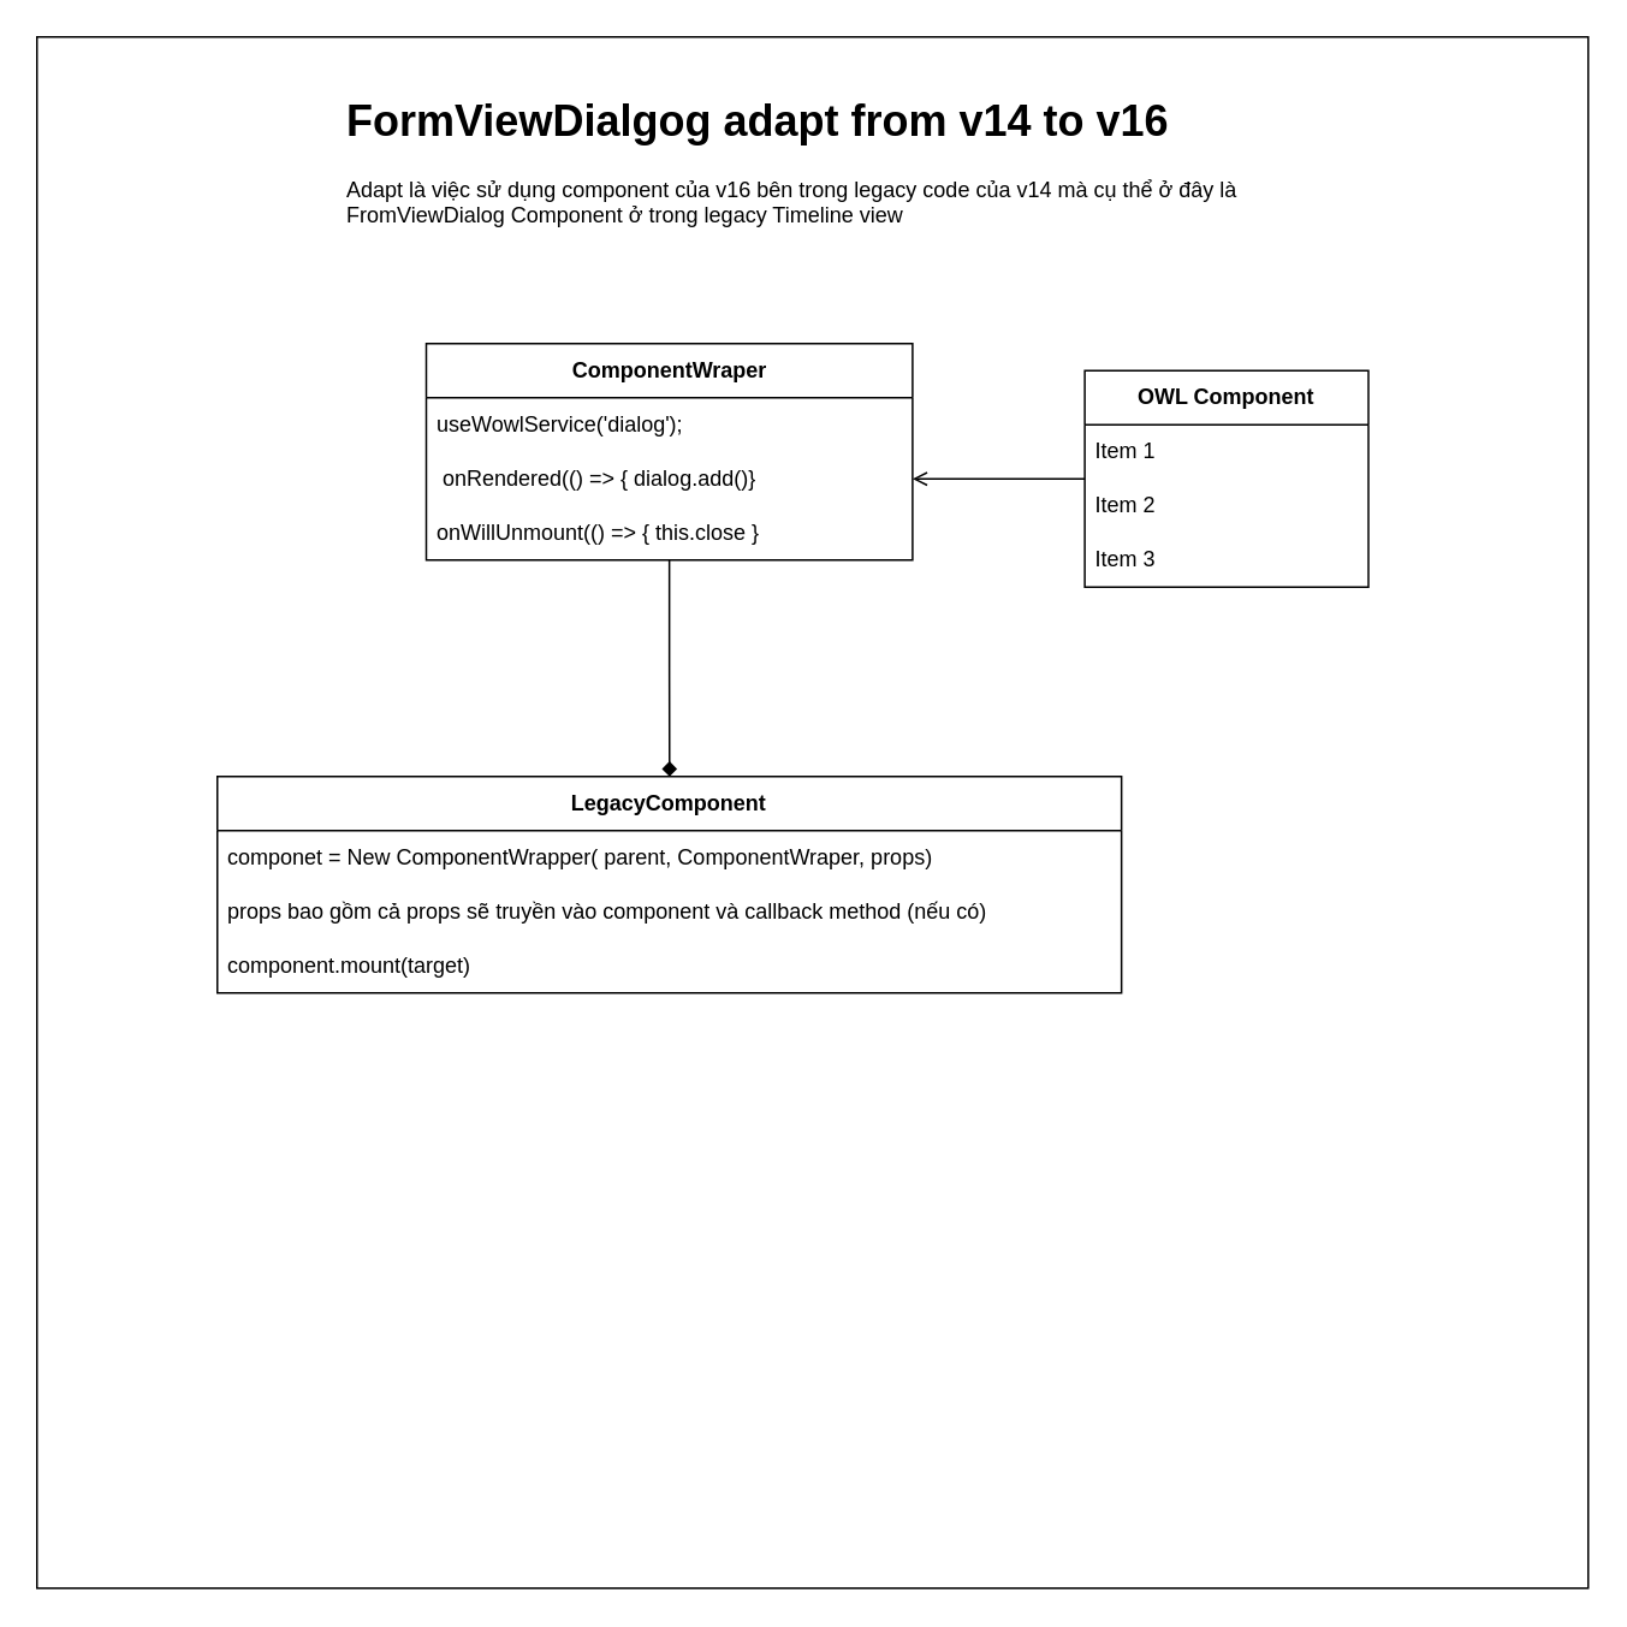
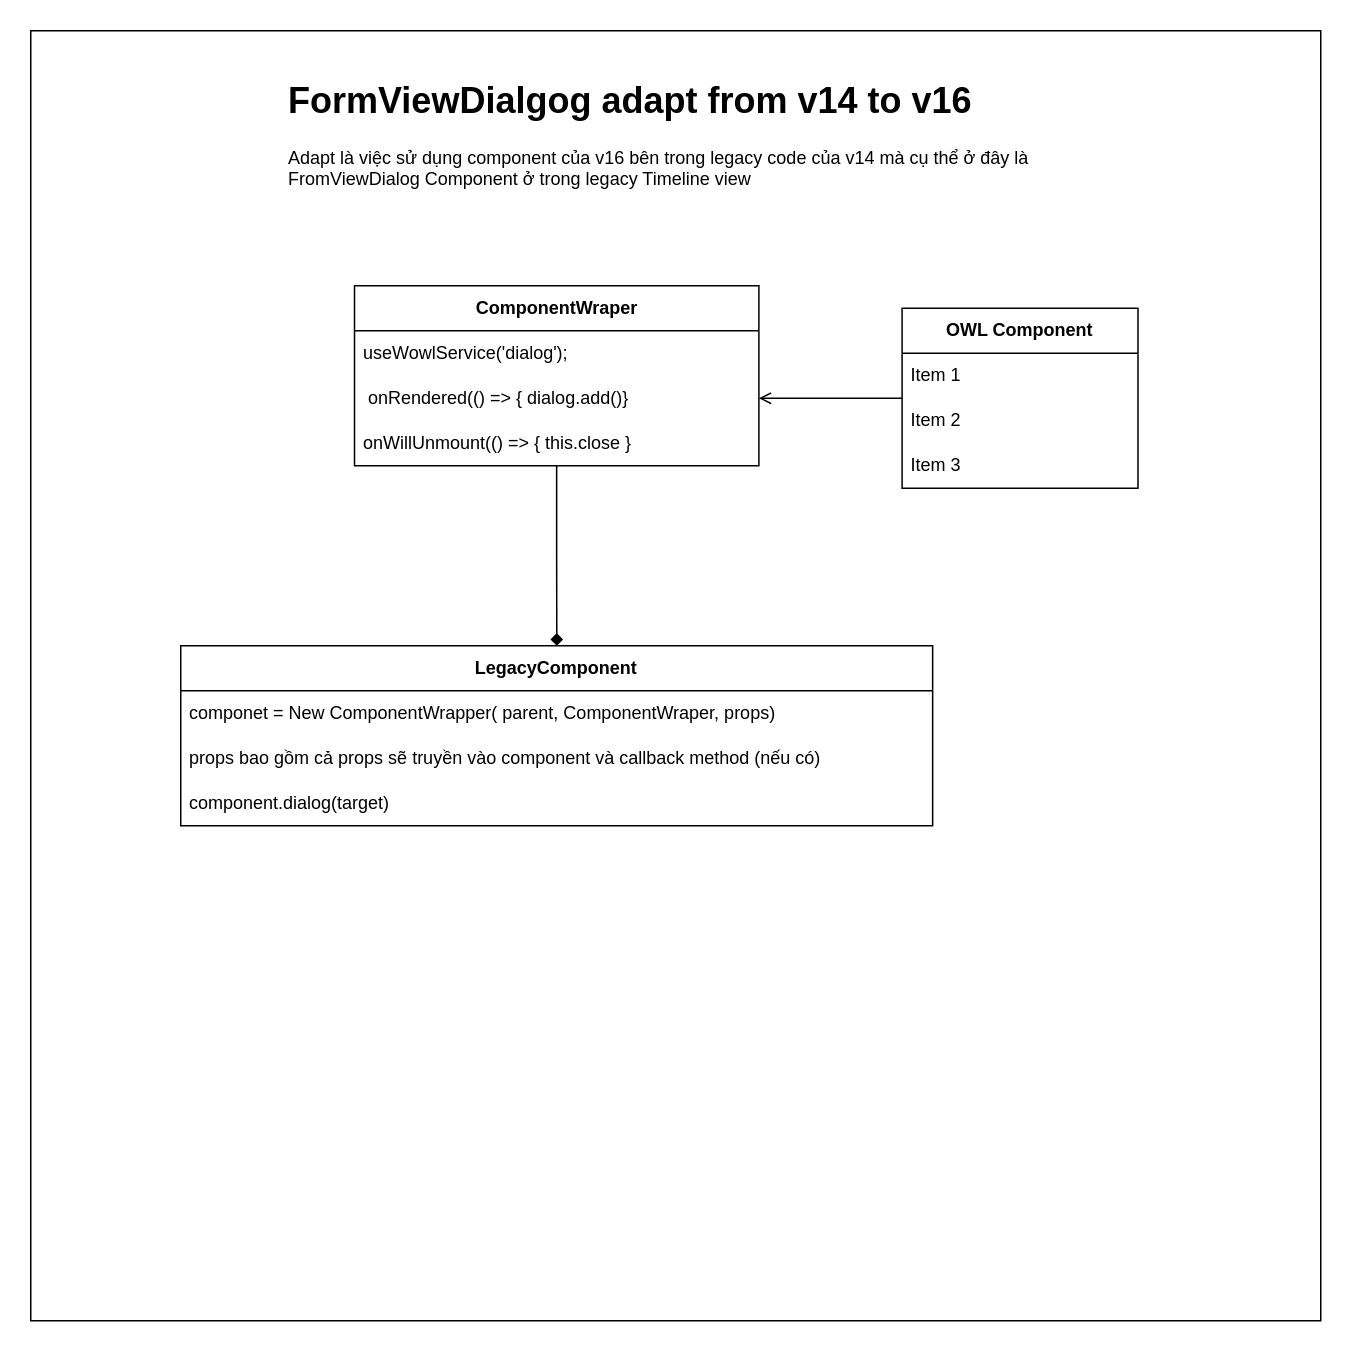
  <mxCell id="0" />
  <mxCell id="1" parent="0" />
  <mxCell id="2" value="" style="group" vertex="1" connectable="0" parent="1"><mxGeometry x="20" y="20" width="860" height="860" as="geometry" /></mxCell>
  <mxCell id="3" value="" style="whiteSpace=wrap;html=1;aspect=fixed;" vertex="1" parent="2"><mxGeometry width="860" height="860" as="geometry" /></mxCell>
  <mxCell id="4" value="&lt;h1&gt;FormViewDialgog adapt from v14 to v16&lt;/h1&gt;&lt;div&gt;Adapt là việc sử dụng component của v16 bên trong legacy code của v14 mà cụ thể ở đây là FromViewDialog Component ở trong legacy Timeline view&lt;/div&gt;" style="text;html=1;strokeColor=none;fillColor=none;spacing=5;spacingTop=-20;whiteSpace=wrap;overflow=hidden;rounded=0;" vertex="1" parent="2"><mxGeometry x="167.033" y="27.04" width="540.638" height="90.12" as="geometry" /></mxCell>
  <mxCell id="5" style="edgeStyle=orthogonalEdgeStyle;rounded=0;orthogonalLoop=1;jettySize=auto;html=1;endArrow=diamond;" edge="1" parent="2" source="6" target="15"><mxGeometry relative="1" as="geometry" /></mxCell>
  <mxCell id="6" value="&lt;b&gt;ComponentWraper&lt;/b&gt;" style="swimlane;fontStyle=0;childLayout=stackLayout;horizontal=1;startSize=30;horizontalStack=0;resizeParent=1;resizeParentMax=0;resizeLast=0;collapsible=1;marginBottom=0;whiteSpace=wrap;html=1;" vertex="1" parent="2"><mxGeometry x="215.836" y="170" width="269.589" height="120" as="geometry" /></mxCell>
  <mxCell id="7" value="useWowlService('dialog');" style="text;strokeColor=none;fillColor=none;align=left;verticalAlign=middle;spacingLeft=4;spacingRight=4;overflow=hidden;points=[[0,0.5],[1,0.5]];portConstraint=eastwest;rotatable=0;whiteSpace=wrap;html=1;" vertex="1" parent="6"><mxGeometry y="30" width="269.589" height="30" as="geometry" /></mxCell>
  <mxCell id="8" value="&amp;nbsp;onRendered(() =&amp;gt; { dialog.add()}" style="text;strokeColor=none;fillColor=none;align=left;verticalAlign=middle;spacingLeft=4;spacingRight=4;overflow=hidden;points=[[0,0.5],[1,0.5]];portConstraint=eastwest;rotatable=0;whiteSpace=wrap;html=1;" vertex="1" parent="6"><mxGeometry y="60" width="269.589" height="30" as="geometry" /></mxCell>
  <mxCell id="9" value="onWillUnmount(() =&amp;gt; { this.close }" style="text;strokeColor=none;fillColor=none;align=left;verticalAlign=middle;spacingLeft=4;spacingRight=4;overflow=hidden;points=[[0,0.5],[1,0.5]];portConstraint=eastwest;rotatable=0;whiteSpace=wrap;html=1;" vertex="1" parent="6"><mxGeometry y="90" width="269.589" height="30" as="geometry" /></mxCell>
  <mxCell id="10" style="edgeStyle=orthogonalEdgeStyle;rounded=0;orthogonalLoop=1;jettySize=auto;html=1;endArrow=open;" edge="1" parent="2" source="11" target="8"><mxGeometry relative="1" as="geometry" /></mxCell>
  <mxCell id="11" value="&lt;b&gt;OWL Component&lt;/b&gt;" style="swimlane;fontStyle=0;childLayout=stackLayout;horizontal=1;startSize=30;horizontalStack=0;resizeParent=1;resizeParentMax=0;resizeLast=0;collapsible=1;marginBottom=0;whiteSpace=wrap;html=1;" vertex="1" parent="2"><mxGeometry x="580.9" y="185.002" width="157.26" height="120" as="geometry" /></mxCell>
  <mxCell id="12" value="Item 1" style="text;strokeColor=none;fillColor=none;align=left;verticalAlign=middle;spacingLeft=4;spacingRight=4;overflow=hidden;points=[[0,0.5],[1,0.5]];portConstraint=eastwest;rotatable=0;whiteSpace=wrap;html=1;" vertex="1" parent="11"><mxGeometry y="30" width="157.26" height="30" as="geometry" /></mxCell>
  <mxCell id="13" value="Item 2" style="text;strokeColor=none;fillColor=none;align=left;verticalAlign=middle;spacingLeft=4;spacingRight=4;overflow=hidden;points=[[0,0.5],[1,0.5]];portConstraint=eastwest;rotatable=0;whiteSpace=wrap;html=1;" vertex="1" parent="11"><mxGeometry y="60" width="157.26" height="30" as="geometry" /></mxCell>
  <mxCell id="14" value="Item 3" style="text;strokeColor=none;fillColor=none;align=left;verticalAlign=middle;spacingLeft=4;spacingRight=4;overflow=hidden;points=[[0,0.5],[1,0.5]];portConstraint=eastwest;rotatable=0;whiteSpace=wrap;html=1;" vertex="1" parent="11"><mxGeometry y="90" width="157.26" height="30" as="geometry" /></mxCell>
  <mxCell id="15" value="&lt;b&gt;LegacyComponent&lt;/b&gt;" style="swimlane;fontStyle=0;childLayout=stackLayout;horizontal=1;startSize=30;horizontalStack=0;resizeParent=1;resizeParentMax=0;resizeLast=0;collapsible=1;marginBottom=0;whiteSpace=wrap;html=1;" vertex="1" parent="2"><mxGeometry x="100.002" y="410" width="501.267" height="120" as="geometry" /></mxCell>
  <mxCell id="16" value="componet = New ComponentWrapper(&amp;nbsp;parent,&amp;nbsp;&lt;span style=&quot;border-color: var(--border-color); text-align: center;&quot;&gt;ComponentWraper&lt;/span&gt;, props)" style="text;strokeColor=none;fillColor=none;align=left;verticalAlign=middle;spacingLeft=4;spacingRight=4;overflow=hidden;points=[[0,0.5],[1,0.5]];portConstraint=eastwest;rotatable=0;whiteSpace=wrap;html=1;" vertex="1" parent="15"><mxGeometry y="30" width="501.267" height="30" as="geometry" /></mxCell>
  <mxCell id="17" value="props bao gồm cả props sẽ truyền vào component và callback method (nếu có)" style="text;strokeColor=none;fillColor=none;align=left;verticalAlign=middle;spacingLeft=4;spacingRight=4;overflow=hidden;points=[[0,0.5],[1,0.5]];portConstraint=eastwest;rotatable=0;whiteSpace=wrap;html=1;" vertex="1" parent="15"><mxGeometry y="60" width="501.267" height="30" as="geometry" /></mxCell>
- <mxCell id="18" value="component.mount(target)" style="text;strokeColor=none;fillColor=none;align=left;verticalAlign=middle;spacingLeft=4;spacingRight=4;overflow=hidden;points=[[0,0.5],[1,0.5]];portConstraint=eastwest;rotatable=0;whiteSpace=wrap;html=1;" vertex="1" parent="15"><mxGeometry y="90" width="501.267" height="30" as="geometry" /></mxCell>
+ <mxCell id="18" value="component.dialog(target)" style="text;strokeColor=none;fillColor=none;align=left;verticalAlign=middle;spacingLeft=4;spacingRight=4;overflow=hidden;points=[[0,0.5],[1,0.5]];portConstraint=eastwest;rotatable=0;whiteSpace=wrap;html=1;" vertex="1" parent="15"><mxGeometry y="90" width="501.267" height="30" as="geometry" /></mxCell>
